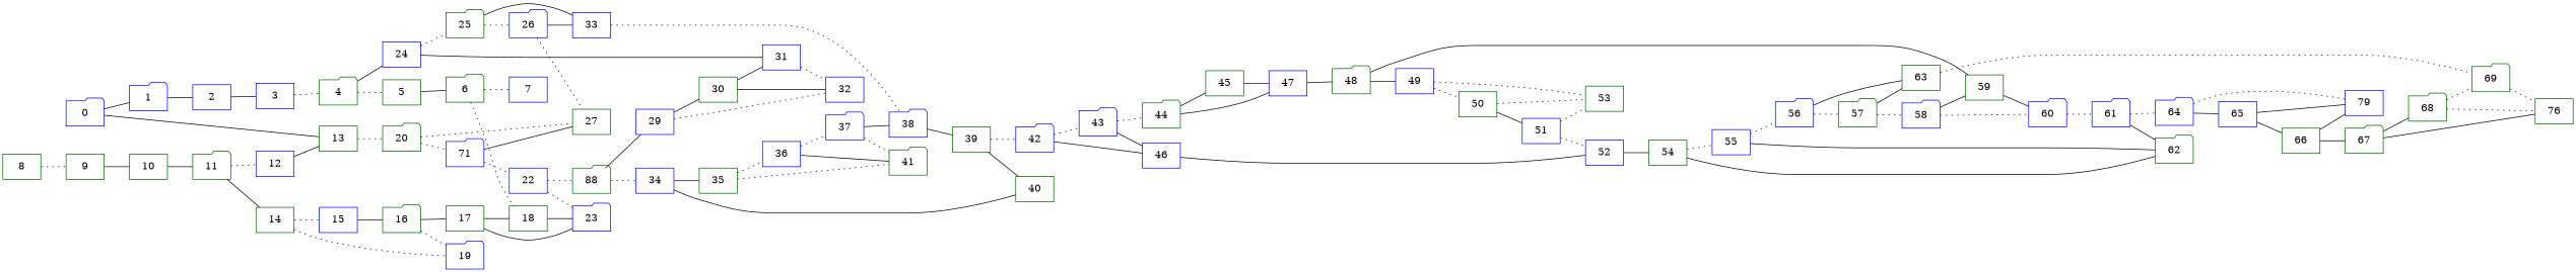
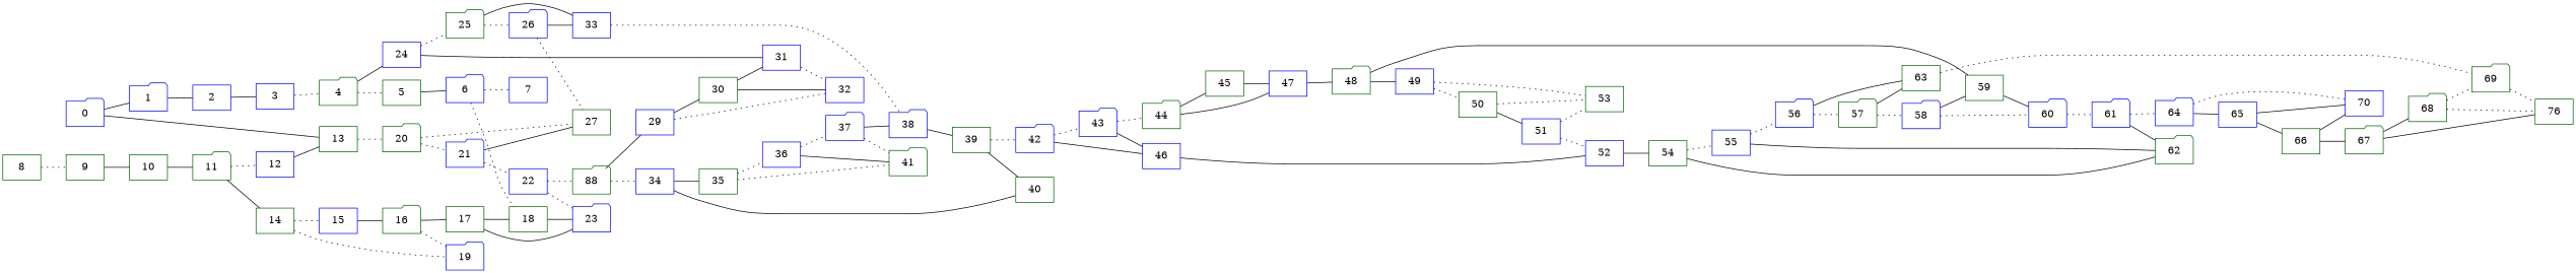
  graph {
    rankdir=LR
    node [color=blue shape=box]
    edge [style=solid]
    0 [shape=folder]
    1 [shape=folder]
    13 [color=darkgreen]
    2
    20 [color=darkgreen shape=folder]
    3
-   21 [shape=folder label=71]
+   21 [shape=folder]
    27 [color=darkgreen]
    4 [color=darkgreen shape=folder]
    5 [color=darkgreen]
    24
-   6 [color=darkgreen shape=folder]
+   6 [shape=folder]
    25 [color=darkgreen shape=folder]
    31
    7
    18 [color=darkgreen]
    26 [shape=folder]
    33
    32
    23 [shape=folder]
    8 [color=darkgreen]
    9 [color=darkgreen]
    10 [color=darkgreen]
    11 [color=darkgreen shape=folder]
    12
    14 [color=darkgreen]
    15
    19 [shape=folder]
    16 [color=darkgreen shape=folder]
    22
    17 [color=darkgreen]
    n32 [color=darkgreen label=88 shape=folder]
    29
    34
    30 [color=darkgreen]
    35 [color=darkgreen]
    40 [color=darkgreen]
    38 [shape=folder]
    39 [color=darkgreen]
    36
    41 [color=darkgreen shape=folder]
    42 [shape=folder]
    37 [shape=folder]
    45 [color=darkgreen]
    47
    43 [shape=folder]
    46
    44 [color=darkgreen shape=folder]
    52
    48 [color=darkgreen shape=folder]
    54 [color=darkgreen]
    49
    59 [color=darkgreen]
    55
    62 [color=darkgreen shape=folder]
    50 [color=darkgreen]
    53 [color=darkgreen]
    60 [shape=folder]
    51
    61 [shape=folder]
    56 [shape=folder]
    57 [color=darkgreen shape=folder]
    63 [color=darkgreen]
    58 [shape=folder]
    69 [color=darkgreen shape=folder]
    n66 [color=darkgreen label=76]
    64 [shape=folder]
    65
-   70 [label=79]
+   70
    66 [color=darkgreen]
    67 [color=darkgreen shape=folder]
    68 [color=darkgreen shape=folder]
    0 -- 1
    0 -- 13
    1 -- 2
    13 -- 20 [style=dotted]
    2 -- 3
    20 -- 21 [style=dotted]
    20 -- 27 [style=dotted]
    3 -- 4 [style=dotted]
    21 -- 27
    21 -- 22 [style=dotted]
    4 -- 5 [style=dotted]
    4 -- 24
    5 -- 6
    24 -- 25 [style=dotted]
    24 -- 31
    6 -- 7 [style=dotted]
    6 -- 18 [style=dotted]
    25 -- 26 [style=dotted]
    25 -- 33
    31 -- 32 [style=dotted]
    18 -- 23
    26 -- 27 [style=dotted]
    26 -- 33
    33 -- 38 [style=dotted]
    8 -- 9 [style=dotted]
    9 -- 10
    10 -- 11
    11 -- 12 [style=dotted]
    11 -- 14
    12 -- 13
    14 -- 15 [style=dotted]
    14 -- 19 [style=dotted]
    15 -- 16
    16 -- 19 [style=dotted]
    16 -- 17
    22 -- 23 [style=dotted]
    22 -- n32 [style=dotted]
    17 -- 18
    17 -- 23
    n32 -- 29
    n32 -- 34 [style=dotted]
    29 -- 32 [style=dotted]
    29 -- 30
    34 -- 35
    34 -- 40
    30 -- 31
    30 -- 32
    35 -- 36 [style=dotted]
    35 -- 41 [style=dotted]
    38 -- 39
    39 -- 40
    39 -- 42 [style=dotted]
    36 -- 41
    36 -- 37 [style=dotted]
    42 -- 43 [style=dotted]
    42 -- 46
    37 -- 38
    37 -- 41 [style=dotted]
    45 -- 47
    47 -- 48
    43 -- 46
    43 -- 44 [style=dotted]
    46 -- 52
    44 -- 45
    44 -- 47
    52 -- 54
    48 -- 49
    48 -- 59
    54 -- 55 [style=dotted]
    54 -- 62
    49 -- 50 [style=dotted]
    49 -- 53 [style=dotted]
    59 -- 60
    55 -- 62
    55 -- 56 [style=dotted]
    50 -- 53 [style=dotted]
    50 -- 51
    60 -- 61 [style=dotted]
    51 -- 52 [style=dotted]
    51 -- 53 [style=dotted]
    61 -- 62
    61 -- 64 [style=dotted]
    56 -- 57 [style=dotted]
    56 -- 63
    57 -- 63
    57 -- 58 [style=dotted]
    63 -- 69 [style=dotted]
    58 -- 59
    58 -- 60 [style=dotted]
    69 -- n66 [style=dotted]
    64 -- 65
    64 -- 70 [style=dotted]
    65 -- 70
    65 -- 66
    66 -- 70
    66 -- 67
    67 -- n66
    67 -- 68
    68 -- 69 [style=dotted]
    68 -- n66 [style=dotted]
  }
